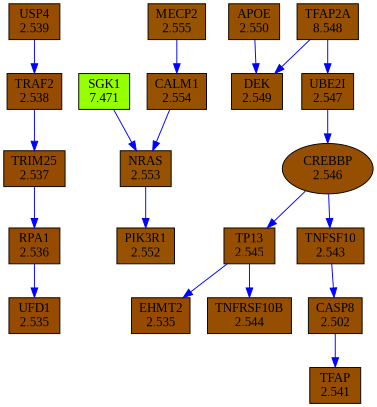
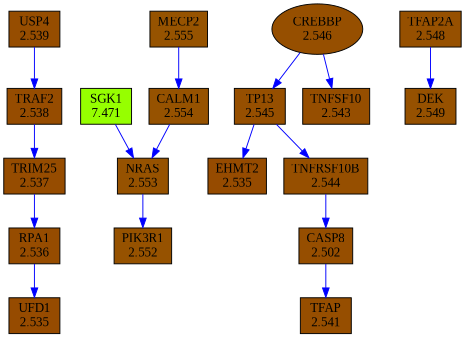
  digraph {
    fontname="Liberation Serif"
    node [fillcolor="#964c00" fontname="Liberation Serif" shape=box style=filled]
    edge [color=blue fontname="Liberation Serif"]
    n1 [fillcolor="#964d00" label="USP4\n2.539"]
    n2 [label="TRAF2\n2.538"]
    n3 [label="TRIM25\n2.537"]
    n4 [label="RPA1\n2.536"]
    n5 [fillcolor="#964b00" label="UFD1\n2.535"]
    n6 [fillcolor="#965200" label="CALM1\n2.554"]
    n7 [fillcolor="#965200" label="NRAS\n2.553"]
    n8 [fillcolor="#965200" label="PIK3R1\n2.552"]
    n9 [fillcolor="#964f00" label="TP13\n2.545"]
    n10 [fillcolor="#964b00" label="EHMT2\n2.535"]
    n11 [fillcolor="#964f00" label="TNFRSF10B\n2.544"]
    n12 [fillcolor="#965100" label="DEK\n2.549"]
-   n13 [fillcolor="#965000" label="TFAP2A\n8.548"]
-   n14 [fillcolor="#965000" label="UBE2I\n2.547"]
+   n13 [fillcolor="#965000" label="TFAP2A\n2.548"]
    n15 [fillcolor="#964e00" label="CASP8\n2.502"]
    n16 [fillcolor="#964e00" label="TFAP\n2.541"]
    n17 [fillcolor="#964f00" label="CREBBP\n2.546" shape=ellipse]
-   n18 [fillcolor="#965100" label="APOE\n2.550"]
    n19 [fillcolor="#964e00" label="TNFSF10\n2.543"]
    n20 [fillcolor="#965300" label="MECP2\n2.555"]
    n21 [fillcolor="#96ff00" label="SGK1\n7.471"]
    n1 -> n2
    n2 -> n3
    n3 -> n4
    n4 -> n5
    n6 -> n7
    n7 -> n8
    n9 -> n10
    n9 -> n11
    n13 -> n12
-   n13 -> n14
-   n14 -> n17
    n15 -> n16
    n17 -> n9
    n17 -> n19
-   n18 -> n12
-   n19 -> n15
+   n11 -> n15
    n20 -> n6
    n21 -> n7
  }
